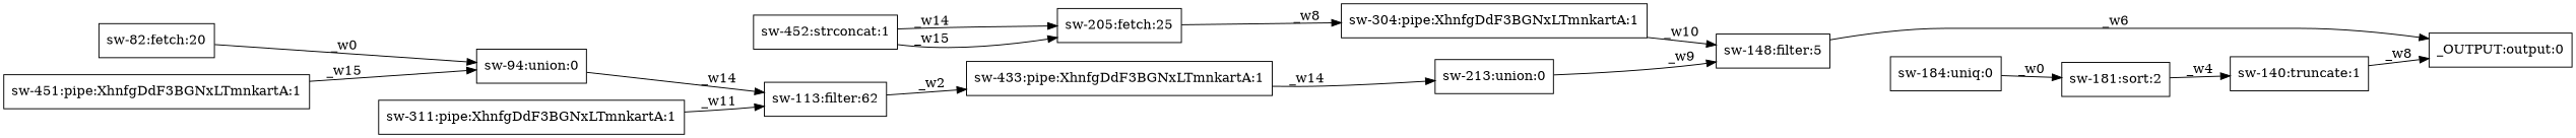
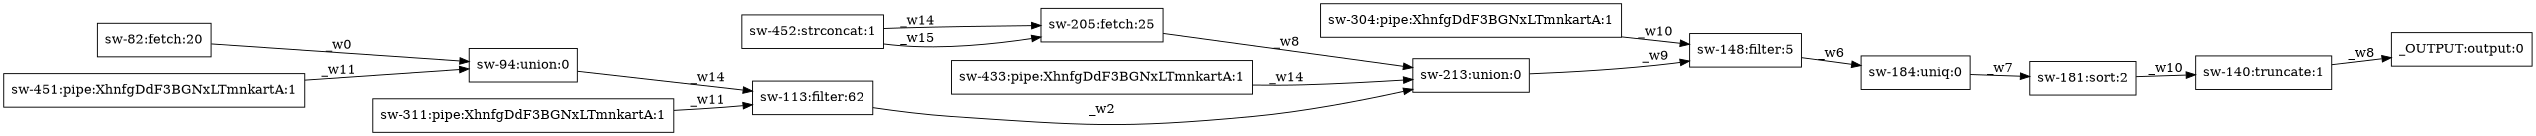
  digraph {
    rankdir=LR
    node [shape=box]
    n1 [label="sw-433:pipe:XhnfgDdF3BGNxLTmnkartA:1"]
    n2 [label="sw-213:union:0"]
    n3 [label="sw-148:filter:5"]
    n4 [label="_OUTPUT:output:0"]
    n5 [label="sw-181:sort:2"]
    n6 [label="sw-140:truncate:1"]
    n7 [label="sw-304:pipe:XhnfgDdF3BGNxLTmnkartA:1"]
    n8 [label="sw-184:uniq:0"]
    n9 [label="sw-82:fetch:20"]
    n10 [label="sw-94:union:0"]
    n11 [label="sw-113:filter:62"]
    n12 [label="sw-451:pipe:XhnfgDdF3BGNxLTmnkartA:1"]
    n13 [label="sw-311:pipe:XhnfgDdF3BGNxLTmnkartA:1"]
    n14 [label="sw-205:fetch:25"]
    n15 [label="sw-452:strconcat:1"]
    n1 -> n2 [label=_w14]
    n2 -> n3 [label=_w9]
-   n3 -> n4 [label=_w6]
-   n5 -> n6 [label=_w4]
+   n3 -> n8 [label=_w6]
+   n5 -> n6 [label=_w10]
    n6 -> n4 [label=_w8]
    n7 -> n3 [label=_w10]
-   n8 -> n5 [label=_w0]
+   n8 -> n5 [label=_w7]
    n9 -> n10 [label=_w0]
    n10 -> n11 [label=_w14]
-   n11 -> n1 [label=_w2]
-   n12 -> n10 [label=_w15]
+   n11 -> n2 [label=_w2]
+   n12 -> n10 [label=_w11]
    n13 -> n11 [label=_w11]
-   n14 -> n7 [label=_w8]
+   n14 -> n2 [label=_w8]
    n15 -> n14 [label=_w14]
    n15 -> n14 [label=_w15]
  }
